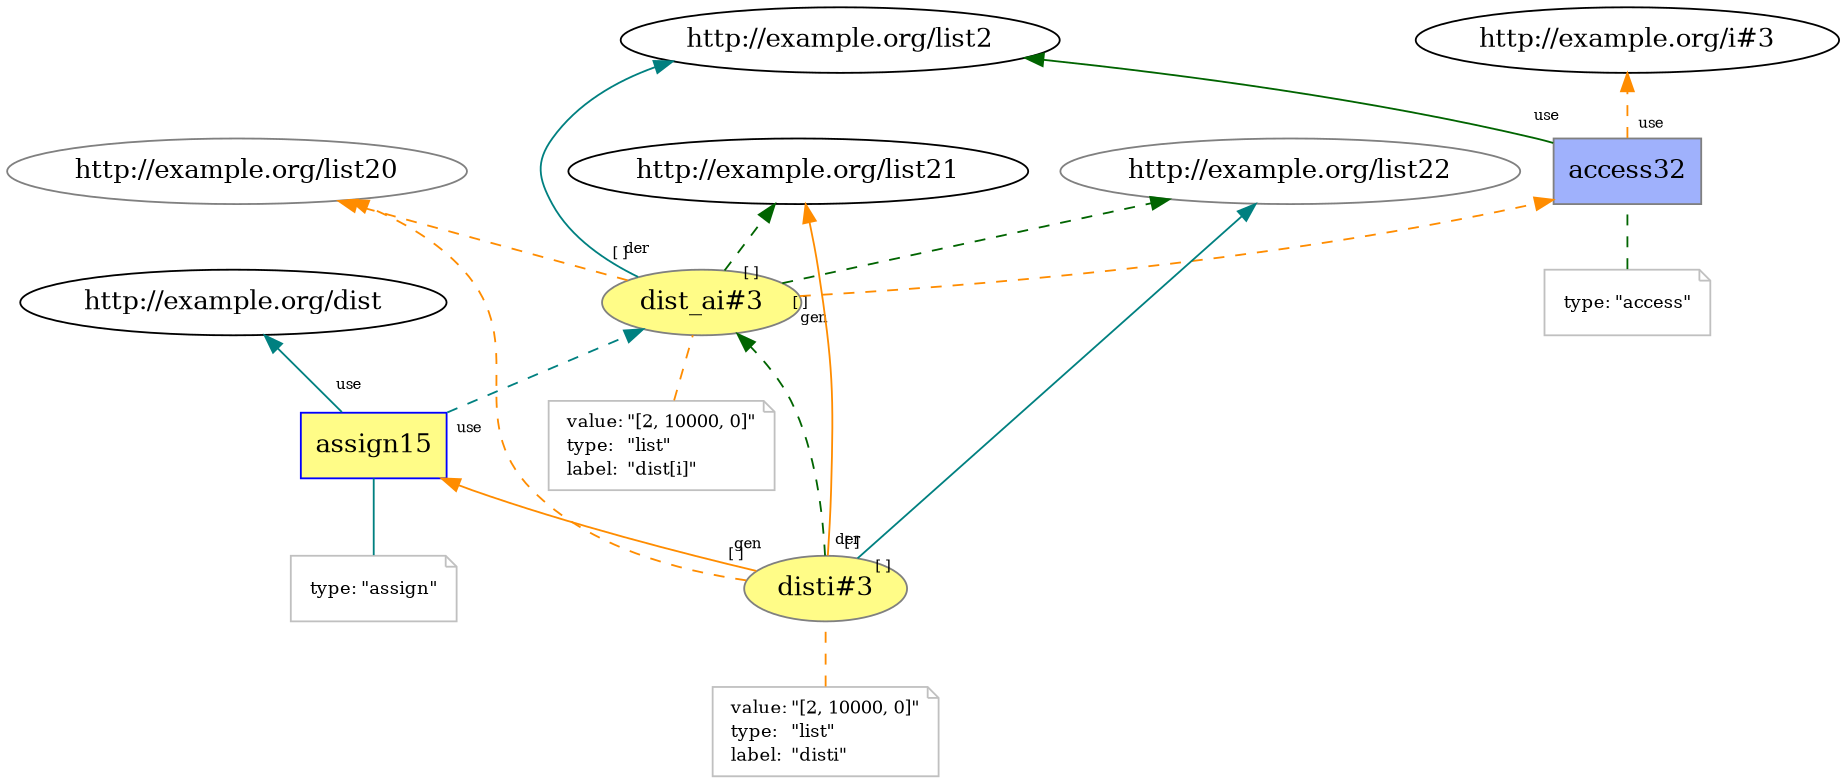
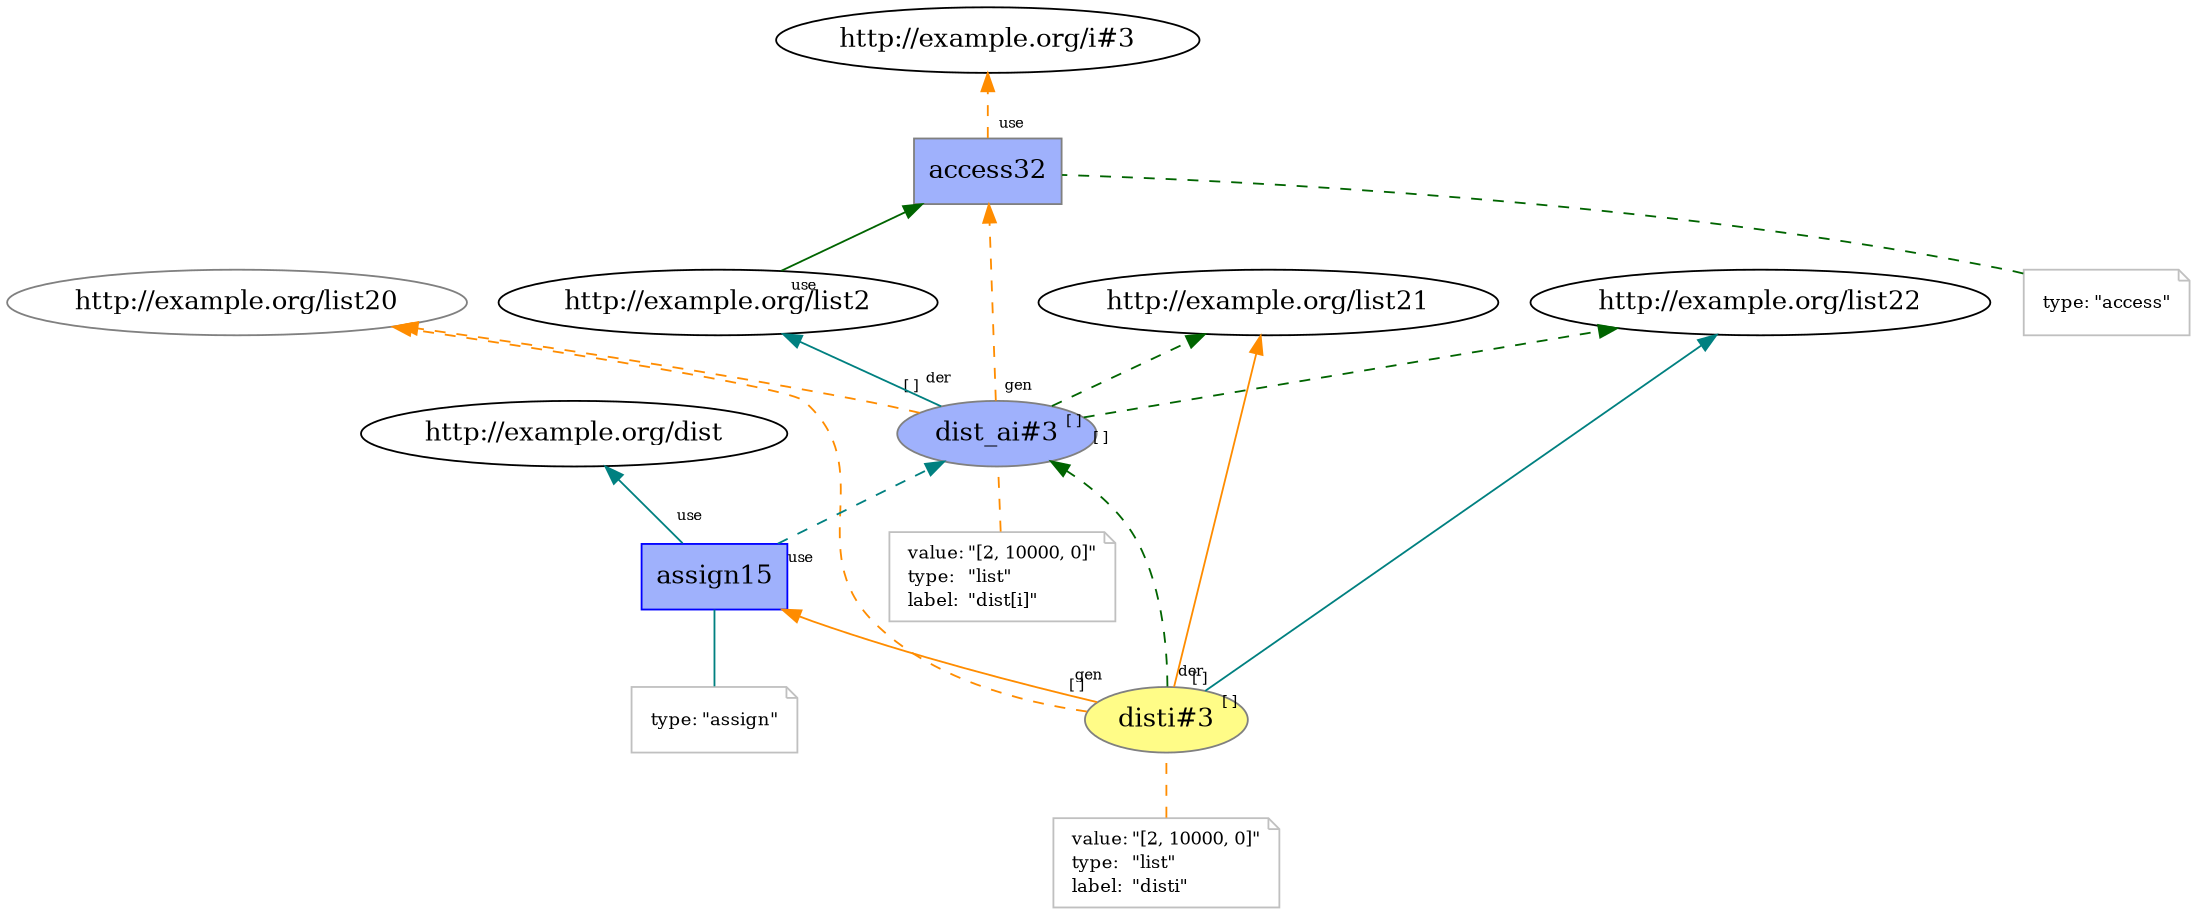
  digraph {
    rankdir=BT
    edge [color=darkorange labelangle=60.0 labeldistance=1.5 labelfontsize=8 rotation=20 style=dashed taillabel="[ ]"]
-   n1 [color="#808080" fillcolor="#FFFC87" label="dist_ai#3" style=filled]
+   n1 [color="#808080" fillcolor="#9FB1FC" label="dist_ai#3" style=filled]
    "http://example.org/list20" [color="#808080"]
    "http://example.org/list21"
-   "http://example.org/list22" [color="#808080"]
+   "http://example.org/list22"
    n5 [color="#808080" fillcolor="#9FB1FC" label=access32 shape=polygon sides=4 style=filled]
    "http://example.org/list2"
    "http://example.org/i#3"
    n8 [color=gray fontcolor=black fontsize=10 label=<<TABLE cellpadding="0" border="0"> 	<TR> 	    <TD align="left">value:</TD> 	    <TD align="left">&quot;[2, 10000, 0]&quot;</TD> 	</TR> 	<TR> 	    <TD align="left">type:</TD> 	    <TD align="left">&quot;list&quot;</TD> 	</TR> 	<TR> 	    <TD align="left">label:</TD> 	    <TD align="left">&quot;dist[i]&quot;</TD> 	</TR> </TABLE>> shape=note]
    n9 [color=gray fontcolor=black fontsize=10 label=<<TABLE cellpadding="0" border="0"> 	<TR> 	    <TD align="left">type:</TD> 	    <TD align="left">&quot;access&quot;</TD> 	</TR> </TABLE>> shape=note]
    n10 [color="#808080" fillcolor="#FFFC87" label="disti#3" style=filled]
-   n11 [color="#0000FF" fillcolor="#FFFC87" label=assign15 shape=polygon sides=4 style=filled]
+   n11 [color="#0000FF" fillcolor="#9FB1FC" label=assign15 shape=polygon sides=4 style=filled]
    "http://example.org/dist"
    n13 [color=gray fontcolor=black fontsize=10 label=<<TABLE cellpadding="0" border="0"> 	<TR> 	    <TD align="left">value:</TD> 	    <TD align="left">&quot;[2, 10000, 0]&quot;</TD> 	</TR> 	<TR> 	    <TD align="left">type:</TD> 	    <TD align="left">&quot;list&quot;</TD> 	</TR> 	<TR> 	    <TD align="left">label:</TD> 	    <TD align="left">&quot;disti&quot;</TD> 	</TR> </TABLE>> shape=note]
    n14 [color=gray fontcolor=black fontsize=10 label=<<TABLE cellpadding="0" border="0"> 	<TR> 	    <TD align="left">type:</TD> 	    <TD align="left">&quot;assign&quot;</TD> 	</TR> </TABLE>> shape=note]
    n1 -> "http://example.org/list20"
    n1 -> "http://example.org/list21" [color=darkgreen]
    n1 -> "http://example.org/list22" [color=darkgreen]
    n1 -> n5 [taillabel=gen]
    n1 -> "http://example.org/list2" [color=teal style=solid taillabel=der]
-   n5 -> "http://example.org/list2" [color=darkgreen style=solid taillabel=use]
+   "http://example.org/list2" -> n5 [color=darkgreen style=solid taillabel=use]
    n5 -> "http://example.org/i#3" [taillabel=use]
    n8 -> n1 [arrowhead=none labelangle="" labeldistance="" labelfontsize="" rotation="" taillabel=""]
    n9 -> n5 [arrowhead=none color=darkgreen labelangle="" labeldistance="" labelfontsize="" rotation="" taillabel=""]
    n10 -> n1 [color=darkgreen taillabel=der]
    n10 -> "http://example.org/list20"
    n10 -> "http://example.org/list21" [style=solid]
    n10 -> "http://example.org/list22" [color=teal style=solid]
    n10 -> n11 [style=solid taillabel=gen]
    n11 -> n1 [color=teal taillabel=use]
    n11 -> "http://example.org/dist" [color=teal style=solid taillabel=use]
    n13 -> n10 [arrowhead=none labelangle="" labeldistance="" labelfontsize="" rotation="" taillabel=""]
    n14 -> n11 [arrowhead=none color=teal style=solid labelangle="" labeldistance="" labelfontsize="" rotation="" taillabel=""]
  }
